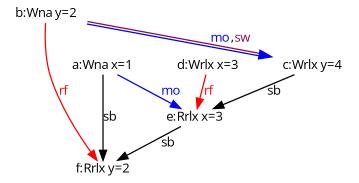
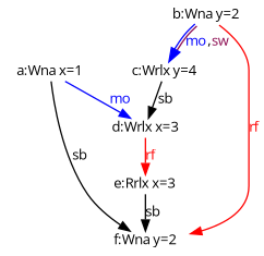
  digraph {
    fontname="Open Sans"
    fontsize=10
    nodesep=0.25
    ranksep=0.2
    splines=true
    node [fixedsize=true fontname="Open Sans" fontsize=10 margin="0.0,0.0" shape=plaintext]
    edge [arrowsize=0.8 color=black fontname="Open Sans" fontsize=10 penwidth=1.]
    n1 [height=0.200000 label="a:Wna x=1" width=0.900000]
    n2 [height=0.200000 label="d:Wrlx x=3" width=0.900000]
-   n3 [height=0.200000 label="f:Rrlx y=2" width=0.900000]
+   n3 [height=0.200000 label="f:Wna y=2" width=0.900000]
    n4 [height=0.200000 label="b:Wna y=2" width=0.900000]
    n5 [height=0.200000 label="c:Wrlx y=4" width=0.900000]
    n6 [height=0.200000 label="e:Rrlx x=3" width=0.900000]
-   n1 -> n6 [color=blue label=<<font color="blue">mo</font>>]
+   n1 -> n2 [color=blue label=<<font color="blue">mo</font>>]
    n1 -> n3 [label=<<font color="black">sb</font>>]
    n2 -> n6 [color=red label=<<font color="red">rf</font>>]
    n4 -> n3 [color=red label=<<font color="red">rf</font>>]
    n4 -> n5 [arrowsize=1.0 color="blue:deeppink4" label=<<font color="blue">mo</font>,<font color="deeppink4">sw</font>>]
-   n5 -> n6 [label=<<font color="black">sb</font>>]
+   n5 -> n2 [label=<<font color="black">sb</font>>]
    n6 -> n3 [label=<<font color="black">sb</font>>]
  }
